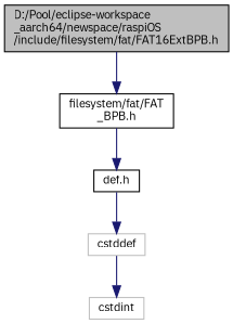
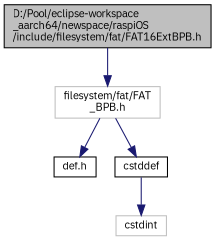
  digraph {
    fontname="IBM Plex Sans"
    node [color=black fillcolor=white fontname="IBM Plex Sans" fontsize=10 shape=record style=filled]
    edge [color=midnightblue fontname="IBM Plex Sans" fontsize=10 labelfontname=Helvetica labelfontsize=10 style=solid]
    n1 [fillcolor=grey75 fontcolor=black height=0.2 label="D:/Pool/eclipse-workspace\l_aarch64/newspace/raspiOS\l/include/filesystem/fat/FAT16ExtBPB.h" width=0.4]
-   n2 [height=0.2 label="filesystem/fat/FAT\l_BPB.h" width=0.4]
+   n2 [color=grey75 height=0.2 label="filesystem/fat/FAT\l_BPB.h" width=0.4]
    n3 [height=0.2 label="def.h" width=0.4]
-   n4 [color=grey75 height=0.2 label=cstddef width=0.4]
+   n4 [height=0.2 label=cstddef width=0.4]
    n5 [color=grey75 height=0.2 label=cstdint width=0.4]
    n1 -> n2
    n2 -> n3
-   n3 -> n4
+   n2 -> n4
    n4 -> n5
  }
